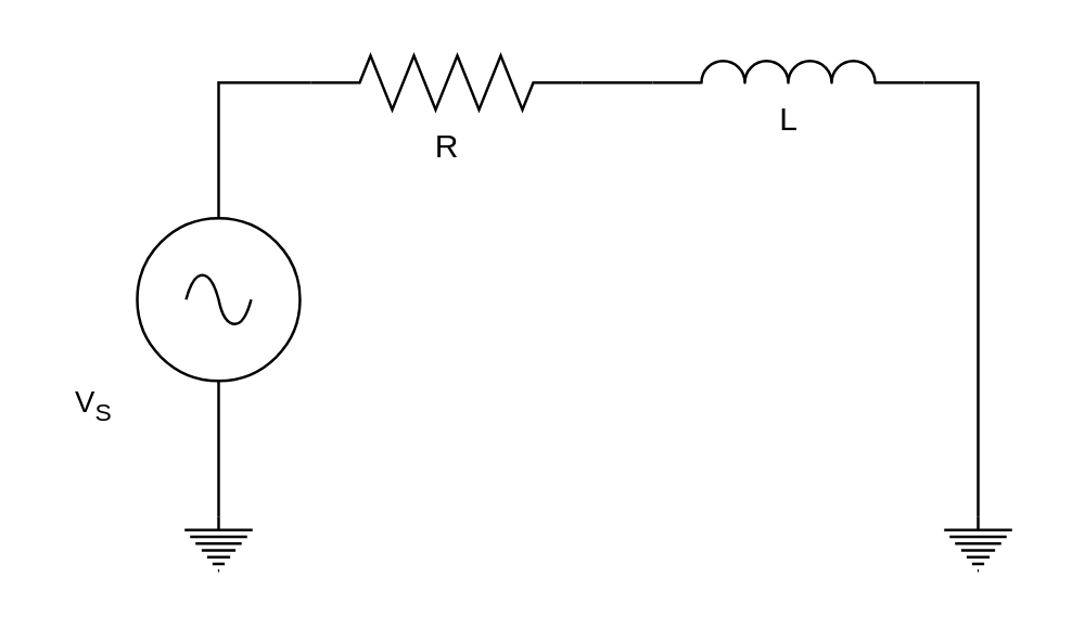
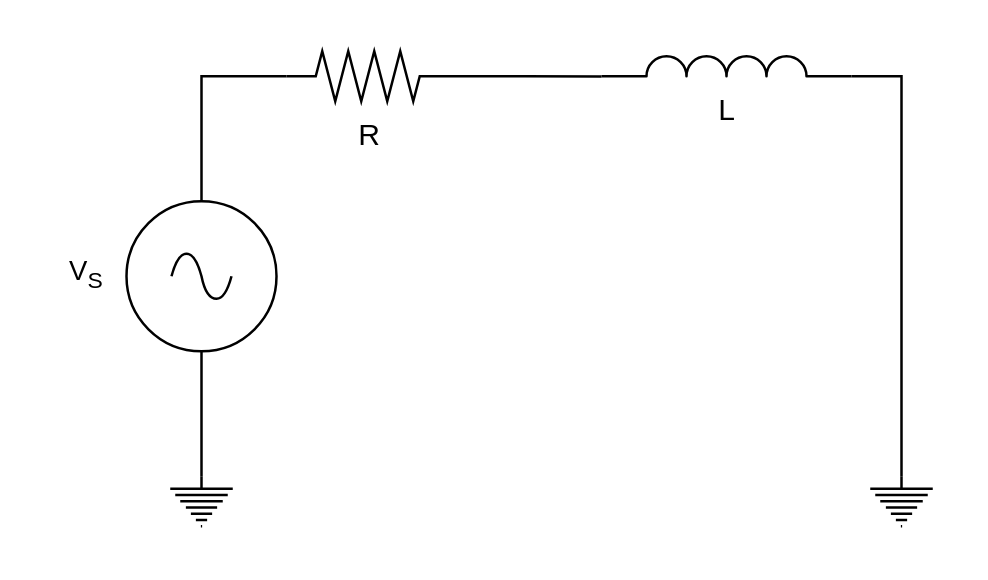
  <mxCell id="0" />
  <mxCell id="1" parent="0" />
- <mxCell id="2" value="&lt;div align=&quot;right&quot;&gt;V&lt;sub&gt;S&lt;/sub&gt;&lt;/div&gt;" style="text;html=1;whiteSpace=wrap;strokeColor=none;fillColor=none;align=right;verticalAlign=middle;rounded=0;fontFamily=Helvetica;fontSize=11;fontColor=default;labelBackgroundColor=default;convertToSvg=1;" parent="1" vertex="1"><mxGeometry x="20" y="135" width="23" height="30" as="geometry" /></mxCell>
+ <mxCell id="2" value="&lt;div align=&quot;right&quot;&gt;V&lt;sub&gt;S&lt;/sub&gt;&lt;/div&gt;" style="text;html=1;whiteSpace=wrap;strokeColor=none;fillColor=none;align=right;verticalAlign=middle;rounded=0;fontFamily=Helvetica;fontSize=11;fontColor=default;labelBackgroundColor=default;convertToSvg=1;" parent="1" vertex="1"><mxGeometry x="20" y="95" width="23" height="30" as="geometry" /></mxCell>
  <mxCell id="3" value="" style="pointerEvents=1;verticalLabelPosition=bottom;shadow=0;dashed=0;align=center;html=1;verticalAlign=top;shape=mxgraph.electrical.signal_sources.source;aspect=fixed;points=[[0.5,0,0],[1,0.5,0],[0.5,1,0],[0,0.5,0]];elSignalType=ac;convertToSvg=1;" parent="1" vertex="1"><mxGeometry x="50" y="80" width="60" height="60" as="geometry" /></mxCell>
  <mxCell id="4" style="edgeStyle=orthogonalEdgeStyle;shape=connector;rounded=0;orthogonalLoop=1;jettySize=auto;html=1;exitX=1;exitY=0.5;exitDx=0;exitDy=0;exitPerimeter=0;strokeColor=default;align=center;verticalAlign=middle;fontFamily=Helvetica;fontSize=11;fontColor=default;labelBackgroundColor=default;endArrow=none;endFill=0;" parent="1" source="5" edge="1"><mxGeometry relative="1" as="geometry"><mxPoint x="240" y="30.056" as="targetPoint" /></mxGeometry></mxCell>
- <mxCell id="5" value="R" style="pointerEvents=1;verticalLabelPosition=bottom;shadow=0;dashed=0;align=center;html=1;verticalAlign=top;shape=mxgraph.electrical.resistors.resistor_2;convertToSvg=1;" parent="1" vertex="1"><mxGeometry x="114" y="20" width="100" height="20" as="geometry" /></mxCell>
+ <mxCell id="5" value="R" style="pointerEvents=1;verticalLabelPosition=bottom;shadow=0;dashed=0;align=center;html=1;verticalAlign=top;shape=mxgraph.electrical.resistors.resistor_2;convertToSvg=1;" parent="1" vertex="1"><mxGeometry x="114" y="20" width="65" height="20" as="geometry" /></mxCell>
  <mxCell id="6" style="edgeStyle=orthogonalEdgeStyle;shape=connector;rounded=0;orthogonalLoop=1;jettySize=auto;html=1;exitX=0;exitY=0.5;exitDx=0;exitDy=0;exitPerimeter=0;entryX=0.5;entryY=0;entryDx=0;entryDy=0;entryPerimeter=0;strokeColor=default;align=center;verticalAlign=middle;fontFamily=Helvetica;fontSize=11;fontColor=default;labelBackgroundColor=default;endArrow=none;endFill=0;convertToSvg=1;" parent="1" source="5" target="3" edge="1"><mxGeometry relative="1" as="geometry" /></mxCell>
  <mxCell id="7" value="L" style="pointerEvents=1;verticalLabelPosition=bottom;shadow=0;dashed=0;align=center;html=1;verticalAlign=top;shape=mxgraph.electrical.inductors.inductor_3;" parent="1" vertex="1"><mxGeometry x="240" y="22" width="100" height="8" as="geometry" /></mxCell>
  <mxCell id="8" value="" style="edgeStyle=orthogonalEdgeStyle;rounded=0;orthogonalLoop=1;jettySize=auto;html=1;endArrow=none;endFill=0;" edge="1" parent="1" source="9" target="3"><mxGeometry relative="1" as="geometry" /></mxCell>
  <mxCell id="9" value="" style="pointerEvents=1;verticalLabelPosition=bottom;shadow=0;dashed=0;align=center;html=1;verticalAlign=top;shape=mxgraph.electrical.signal_sources.protective_earth;" vertex="1" parent="1"><mxGeometry x="67.5" y="190" width="25" height="20" as="geometry" /></mxCell>
  <mxCell id="10" value="" style="pointerEvents=1;verticalLabelPosition=bottom;shadow=0;dashed=0;align=center;html=1;verticalAlign=top;shape=mxgraph.electrical.signal_sources.protective_earth;" vertex="1" parent="1"><mxGeometry x="347.5" y="190" width="25" height="20" as="geometry" /></mxCell>
  <mxCell id="11" style="edgeStyle=orthogonalEdgeStyle;shape=connector;rounded=0;orthogonalLoop=1;jettySize=auto;html=1;exitX=1;exitY=1;exitDx=0;exitDy=0;exitPerimeter=0;entryX=0.5;entryY=0;entryDx=0;entryDy=0;entryPerimeter=0;strokeColor=default;align=center;verticalAlign=middle;fontFamily=Helvetica;fontSize=11;fontColor=default;labelBackgroundColor=default;endArrow=none;endFill=0;" edge="1" parent="1" source="7" target="10"><mxGeometry relative="1" as="geometry"><Array as="points"><mxPoint x="360" y="30" /></Array></mxGeometry></mxCell>
